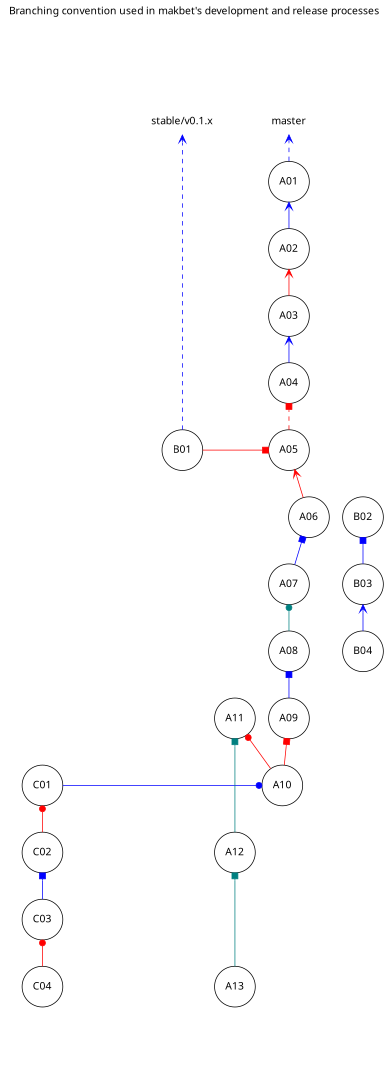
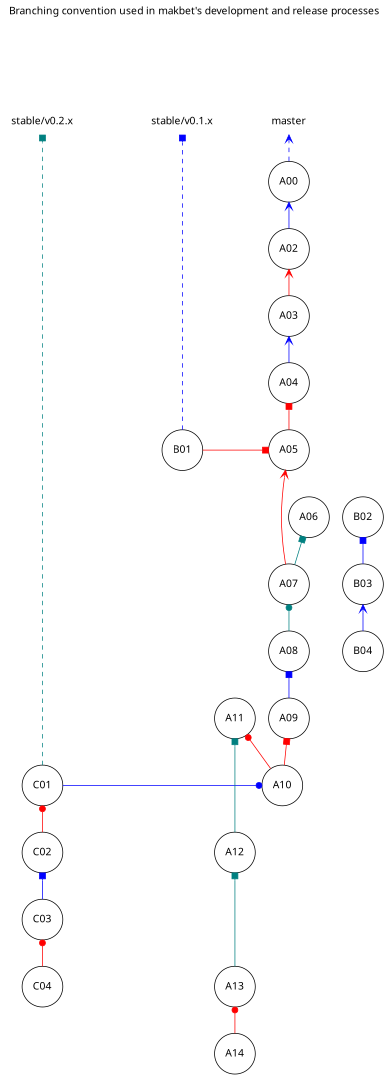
  digraph {
    fontname="Noto Sans"
    label="Branching convention used in makbet's development and release processes\n\n\n\n"
    labelloc=t
    rankdir=BT
    node [fontname="Noto Sans" shape=circle]
    edge [arrowhead=box color=red fontname="Noto Sans" maxlen=1 minlen=1]
    n1 [label=master shape=plaintext]
    n2 [label="stable/v0.1.x" shape=plaintext]
+   n3 [label="stable/v0.2.x" shape=plaintext]
    n4 [label=A05]
    n5 [label=B01]
    n6 [label=A06]
    n7 [label=B02]
    n8 [label=A07]
    n9 [label=B03]
    n10 [label=A08]
    n11 [label=B04]
    n12 [label=A10]
    n13 [label=C01]
    n14 [label=A13]
    n15 [label=C04]
    n16 [label=A04]
    n17 [label=A09]
    n18 [label=A11]
    n19 [label=A12]
    n20 [label=C03]
-   n21 [label=A01]
+   n21 [label=A00]
    n22 [label=A02]
    n23 [label=A03]
+   n24 [label=A14]
    n25 [label=C02]
    subgraph sub_1 {
      rank=same
      n1
      n2
+     n3
    }
    subgraph sub_2 {
      rank=same
      n4
      n5
    }
    subgraph sub_3 {
      rank=same
      n6
      n7
    }
    subgraph sub_4 {
      rank=same
      n8
      n9
    }
    subgraph sub_5 {
      rank=same
      n10
      n11
    }
    subgraph sub_6 {
      rank=same
      n12
      n13
    }
    subgraph sub_7 {
      rank=same
      n14
      n15
    }
-   n4 -> n16 [style=dashed]
-   n5 -> n2 [arrowhead=vee color=blue style=dashed]
+   n4 -> n16
+   n5 -> n2 [color=blue style=dashed]
    n5 -> n4 [minlen=5]
-   n6 -> n4 [arrowhead=vee]
-   n8 -> n6 [color=blue]
+   n8 -> n4 [arrowhead=vee]
+   n8 -> n6 [color=teal]
    n9 -> n7 [color=blue]
    n10 -> n8 [arrowhead=dot color=teal]
    n11 -> n9 [arrowhead=vee color=blue]
    n12 -> n17
    n12 -> n18 [arrowhead=dot]
+   n13 -> n3 [color=teal style=dashed]
    n13 -> n12 [arrowhead=dot color=blue minlen=15]
    n14 -> n19 [color=teal]
    n15 -> n20 [arrowhead=dot]
    n16 -> n23 [arrowhead=vee color=blue]
    n17 -> n10 [color=blue]
    n19 -> n18 [color=teal]
    n20 -> n25 [color=blue]
    n21 -> n1 [arrowhead=vee color=blue style=dashed]
    n22 -> n21 [arrowhead=vee color=blue]
    n23 -> n22 [arrowhead=vee]
+   n24 -> n14 [arrowhead=dot]
    n25 -> n13 [arrowhead=dot]
  }
